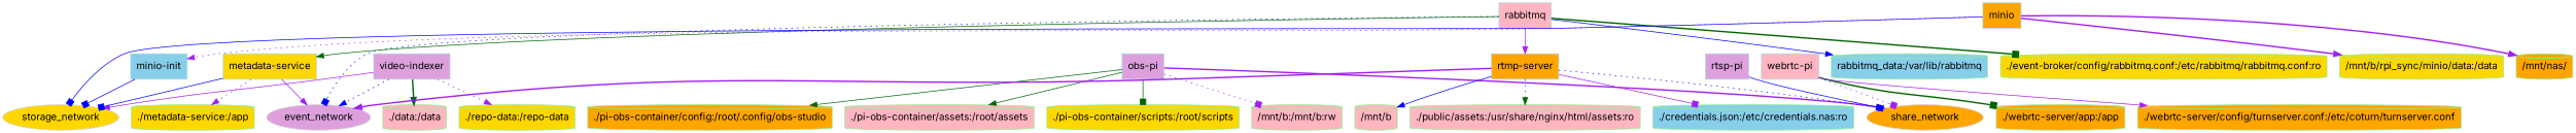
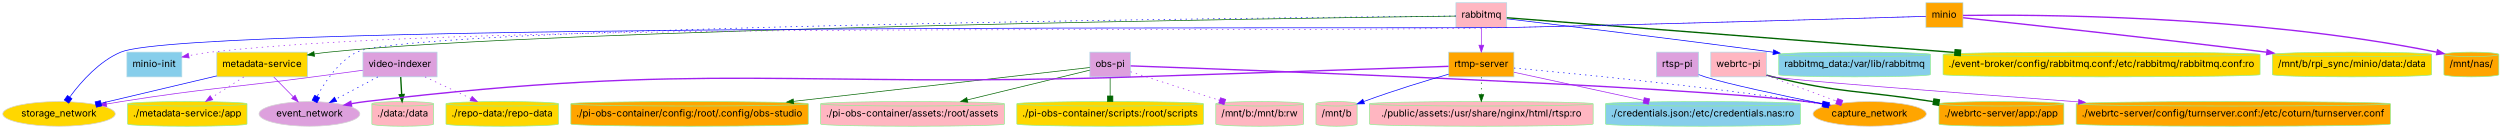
  digraph {
    fontname=Inter
    rankdir=TB
    node [color=lightgreen fillcolor=gold fontname=Inter shape=cylinder style=filled]
    edge [arrowhead=normal color=purple fontname=Inter style=solid]
    n1 [color=lightblue fillcolor=plum label="video-indexer" shape=box]
    n2 [color=lightgray label=storage_network shape=ellipse]
    n3 [color=lightgray fillcolor=plum label=event_network shape=ellipse]
    n4 [fillcolor=lightpink label="./data:/data"]
    n5 [label="./repo-data:/repo-data"]
-   n6 [color=lightgray fillcolor=orange label=share_network shape=ellipse]
+   n6 [color=lightgray fillcolor=orange label=capture_network shape=ellipse]
    n7 [color=lightblue fillcolor=plum label="obs-pi" shape=box]
    n8 [fillcolor=orange label="./pi-obs-container/config:/root/.config/obs-studio"]
    n9 [fillcolor=lightpink label="./pi-obs-container/assets:/root/assets"]
    n10 [label="./pi-obs-container/scripts:/root/scripts"]
    n11 [fillcolor=lightpink label="/mnt/b:/mnt/b:rw"]
    n12 [color=lightblue fillcolor=lightpink label="webrtc-pi" shape=box]
    n13 [fillcolor=orange label="./webrtc-server/app:/app"]
    n14 [fillcolor=orange label="./webrtc-server/config/turnserver.conf:/etc/coturn/turnserver.conf"]
    n15 [color=lightblue fillcolor=plum label="rtsp-pi" shape=box]
    n16 [color=lightblue fillcolor=orange label="rtmp-server" shape=box]
    n17 [fillcolor=lightpink label="/mnt/b"]
-   n18 [fillcolor=lightpink label="./public/assets:/usr/share/nginx/html/assets:ro"]
+   n18 [fillcolor=lightpink label="./public/assets:/usr/share/nginx/html/rtsp:ro"]
    n19 [fillcolor=skyblue label="./credentials.json:/etc/credentials.nas:ro"]
    n20 [color=lightblue fillcolor=lightpink label=rabbitmq shape=box]
    n21 [fillcolor=skyblue label="rabbitmq_data:/var/lib/rabbitmq"]
    n22 [label="./event-broker/config/rabbitmq.conf:/etc/rabbitmq/rabbitmq.conf:ro"]
    n23 [color=lightblue label="metadata-service" shape=box]
    n24 [label="./metadata-service:/app"]
    n25 [color=lightblue fillcolor=orange label=minio shape=box]
    n26 [label="/mnt/b/rpi_sync/minio/data:/data"]
    n27 [fillcolor=orange label="/mnt/nas/"]
    n28 [color=lightblue fillcolor=skyblue label="minio-init" shape=box]
    n1 -> n2
    n1 -> n3 [color=blue style=dotted]
    n1 -> n4 [color=darkgreen style=bold]
    n1 -> n5 [style=dotted]
    n7 -> n6 [style=bold]
    n7 -> n8 [color=darkgreen]
    n7 -> n9 [color=darkgreen]
    n7 -> n10 [arrowhead=box color=darkgreen]
    n7 -> n11 [arrowhead=box style=dotted]
    n12 -> n6 [arrowhead=box style=dotted]
    n12 -> n13 [arrowhead=box color=darkgreen style=bold]
    n12 -> n14
    n15 -> n6 [color=blue]
    n16 -> n3 [style=bold]
    n16 -> n6 [arrowhead=box color=blue style=dotted]
    n16 -> n17 [color=blue]
    n16 -> n18 [color=darkgreen style=dotted]
    n16 -> n19 [arrowhead=box]
    n20 -> n3 [arrowhead=box color=blue style=dotted]
    n20 -> n16
    n20 -> n21 [color=blue]
    n20 -> n22 [arrowhead=box color=darkgreen style=bold]
    n20 -> n23 [color=darkgreen]
    n23 -> n2 [arrowhead=box color=blue]
    n23 -> n3
    n23 -> n24 [style=dotted]
    n25 -> n2 [arrowhead=box color=blue]
    n25 -> n26 [style=bold]
    n25 -> n27 [style=bold]
    n25 -> n28 [style=dotted]
-   n28 -> n2 [arrowhead=box color=blue]
  }
